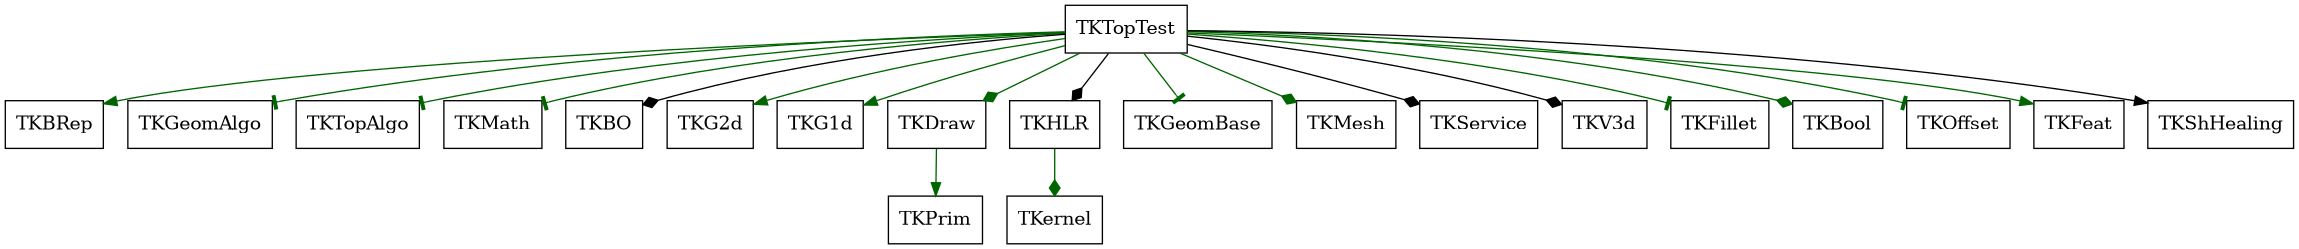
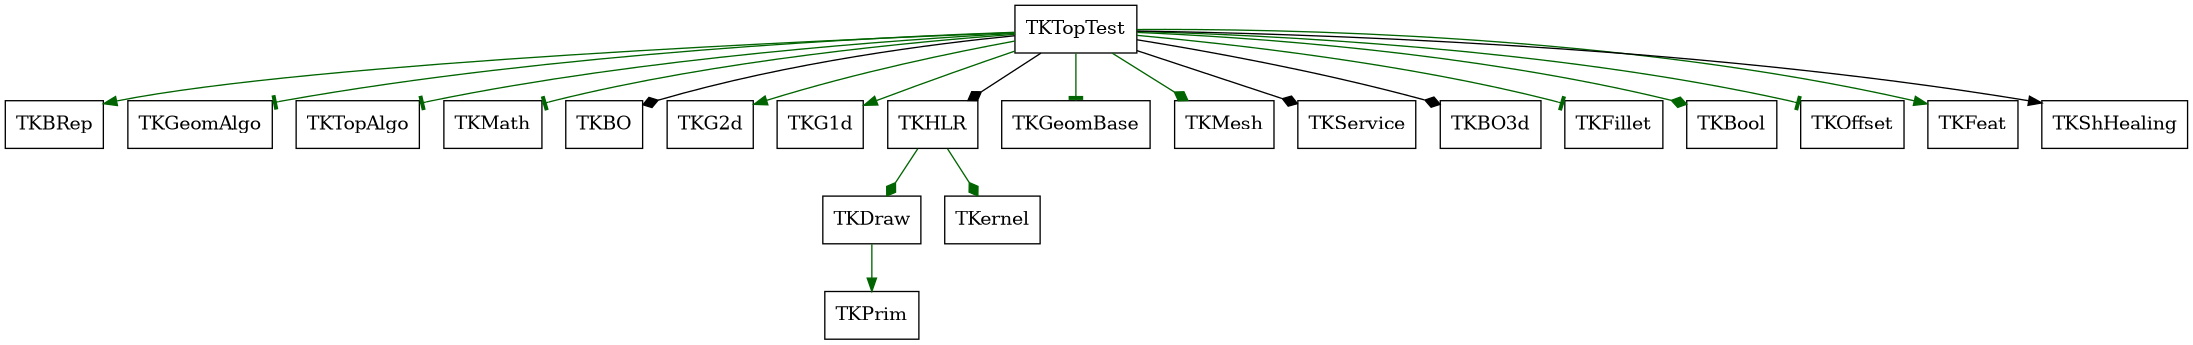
  digraph {
    aspect=1
    node [shape=box]
    edge [arrowhead=diamond color=darkgreen style=solid]
    TKTopTest
    TKBRep
    TKGeomAlgo
    TKTopAlgo
    TKMath
    TKBO
    TKG2d
    n8 [label=TKG1d]
    TKDraw
    TKHLR
    TKGeomBase
    TKMesh
    TKService
-   TKV3d
+   TKV3d [label=TKBO3d]
    TKFillet
    TKBool
    TKOffset
    TKFeat
    TKShHealing
    TKPrim
    TKernel
    TKTopTest -> TKBRep [arrowhead=normal]
    TKTopTest -> TKGeomAlgo [arrowhead=tee]
    TKTopTest -> TKTopAlgo [arrowhead=tee]
    TKTopTest -> TKMath [arrowhead=tee]
    TKTopTest -> TKBO [color=black]
    TKTopTest -> TKG2d [arrowhead=normal]
    TKTopTest -> n8 [arrowhead=normal]
-   TKTopTest -> TKDraw
+   TKHLR -> TKDraw
    TKTopTest -> TKHLR [color=black]
    TKTopTest -> TKGeomBase [arrowhead=tee]
    TKTopTest -> TKMesh
    TKTopTest -> TKService [color=black]
    TKTopTest -> TKV3d [color=black]
    TKTopTest -> TKFillet [arrowhead=tee]
    TKTopTest -> TKBool
    TKTopTest -> TKOffset [arrowhead=tee]
    TKTopTest -> TKFeat [arrowhead=normal]
    TKTopTest -> TKShHealing [arrowhead=normal color=black]
    TKDraw -> TKPrim [arrowhead=normal]
    TKHLR -> TKernel
  }
